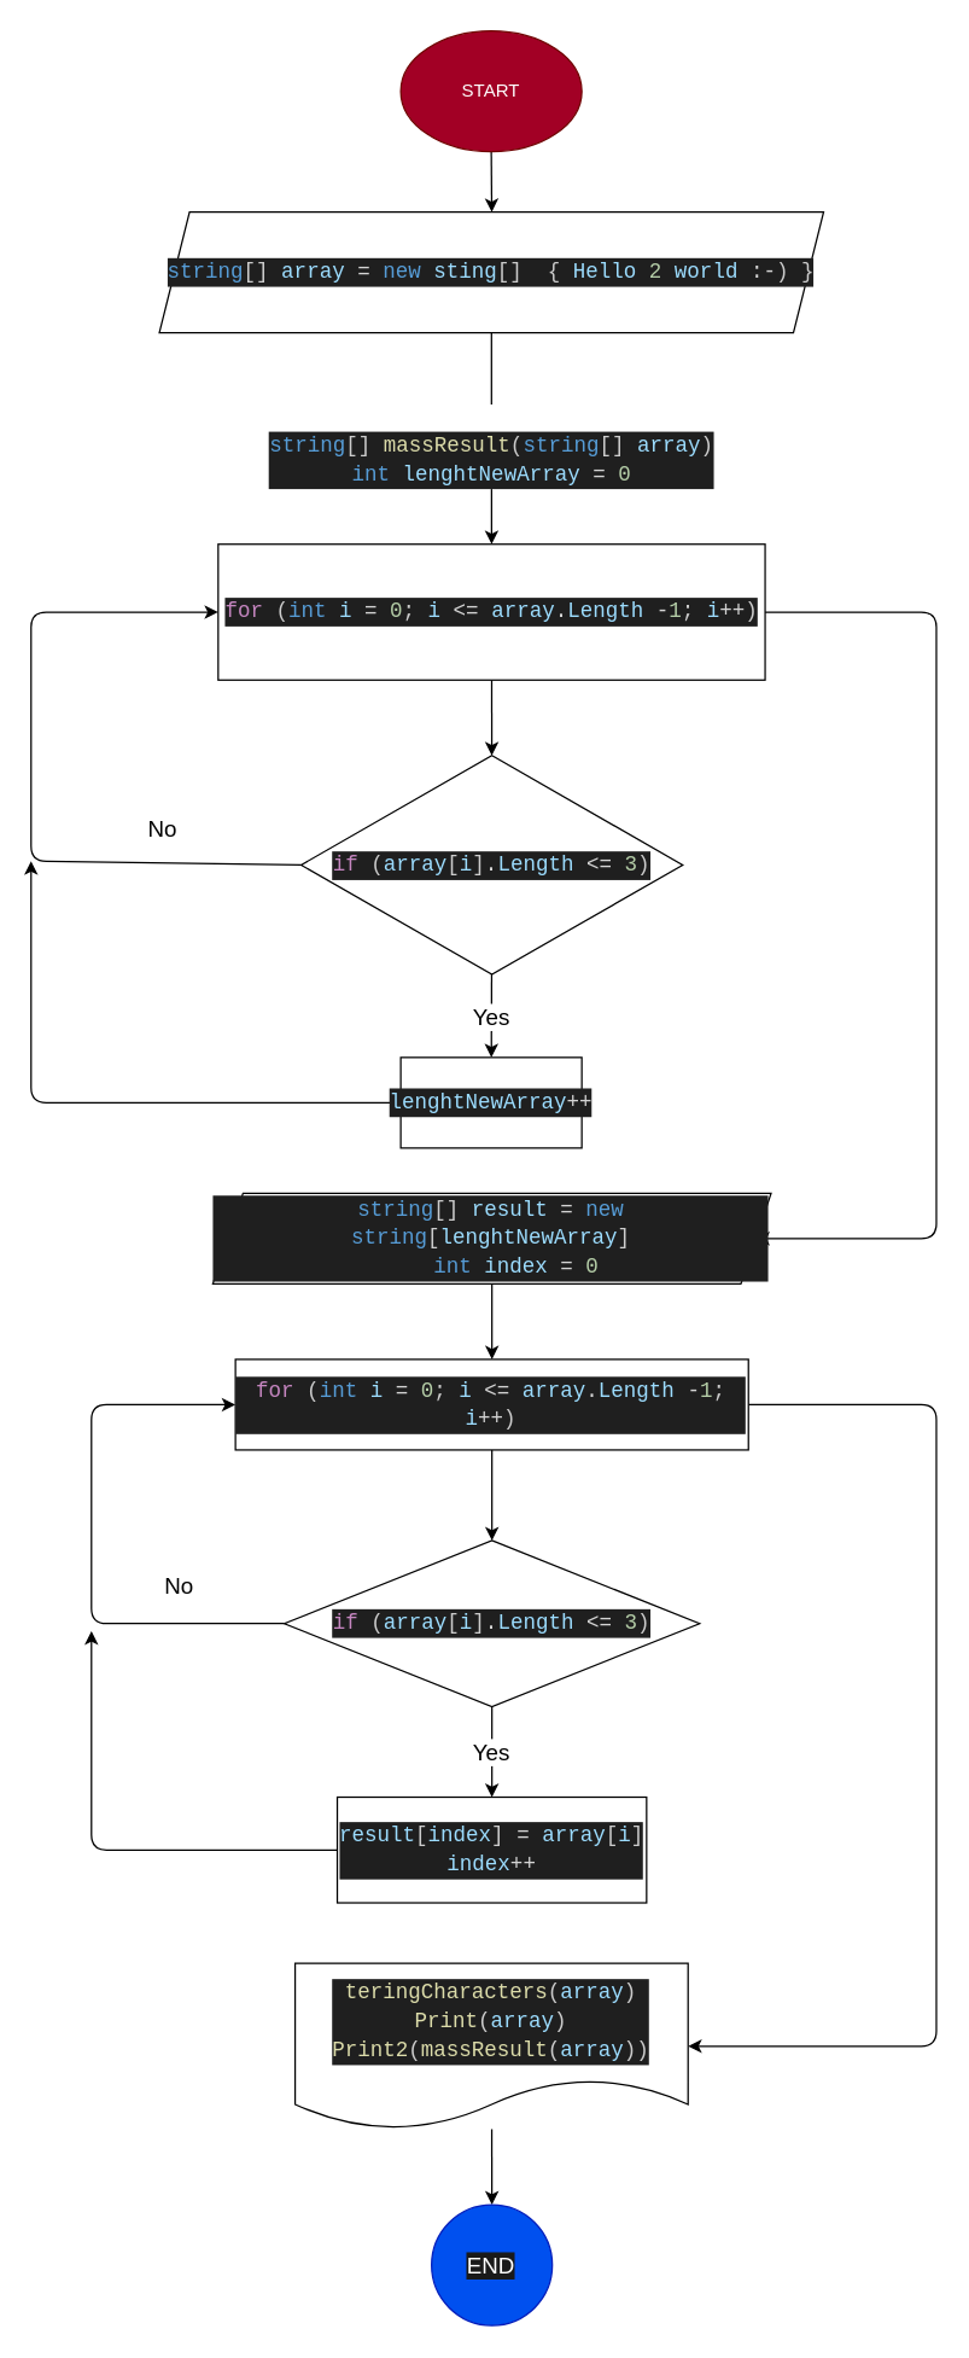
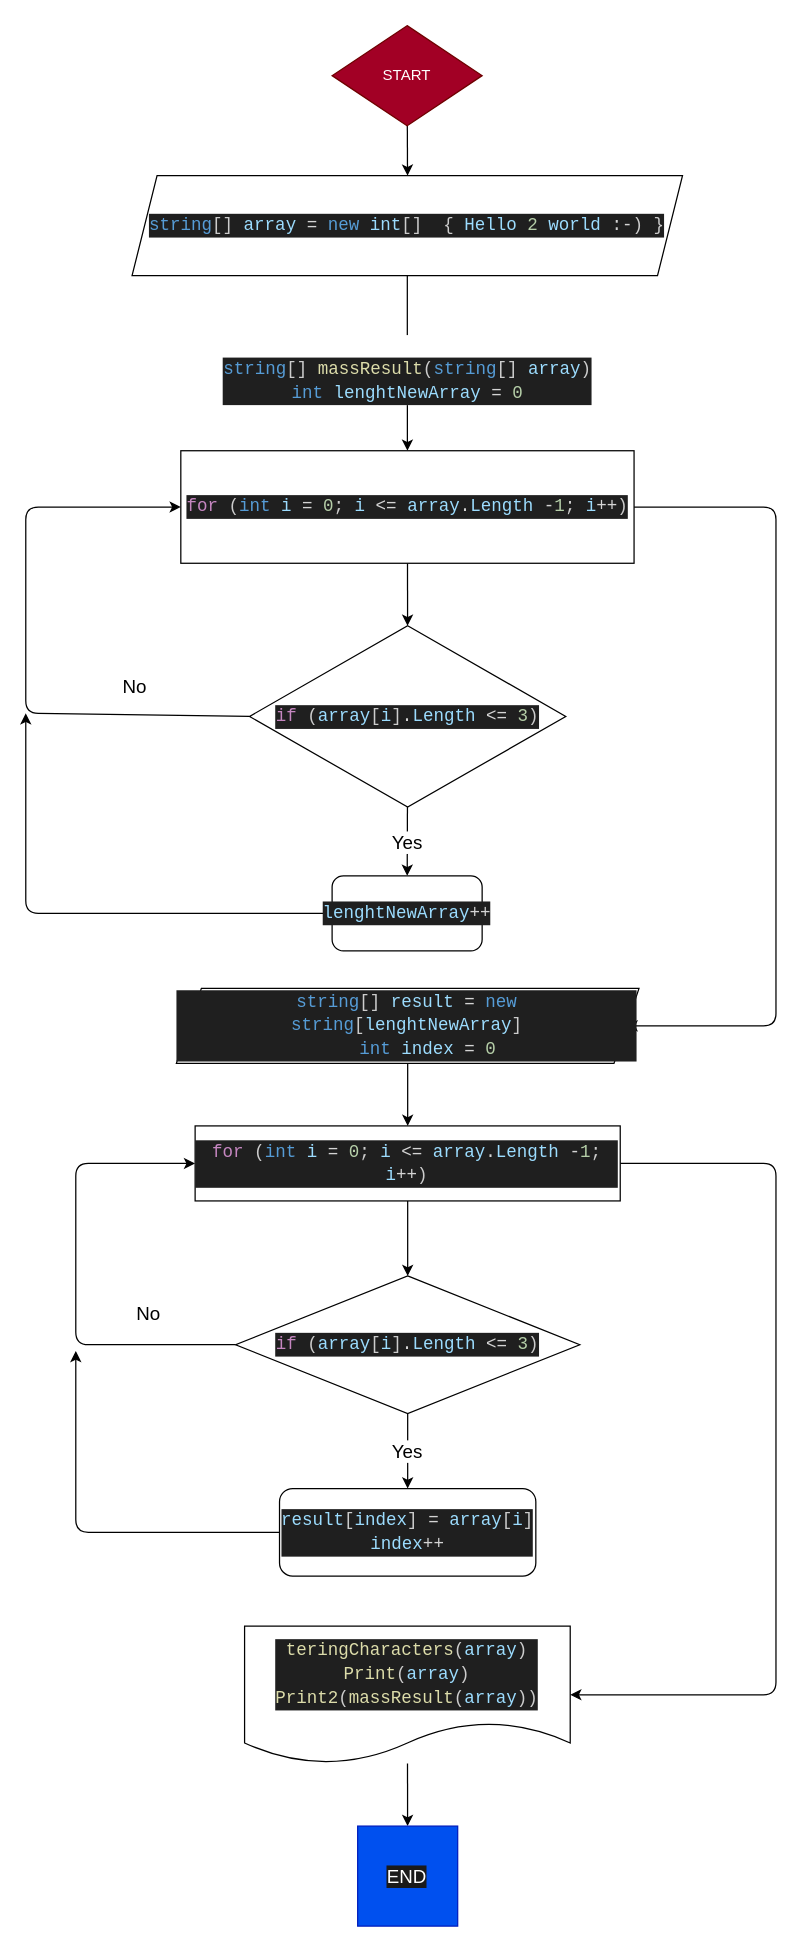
  <mxCell id="0" />
  <mxCell id="1" parent="0" />
  <mxCell id="2" style="edgeStyle=none;html=1;" edge="1" parent="1" source="3"><mxGeometry relative="1" as="geometry"><mxPoint x="325.32" y="140" as="targetPoint" /></mxGeometry></mxCell>
- <mxCell id="3" value="START" style="ellipse;whiteSpace=wrap;html=1;fillColor=#a20025;fontColor=#ffffff;strokeColor=#6F0000;" vertex="1" parent="1"><mxGeometry x="265" y="20" width="120" height="80" as="geometry" /></mxCell>
+ <mxCell id="3" value="START" style="rhombus;whiteSpace=wrap;html=1;fillColor=#a20025;fontColor=#ffffff;strokeColor=#6F0000;" vertex="1" parent="1"><mxGeometry x="265" y="20" width="120" height="80" as="geometry" /></mxCell>
  <mxCell id="4" value="&lt;br&gt;&lt;div style=&quot;background-color: rgb(31, 31, 31); font-family: Consolas, &amp;quot;Courier New&amp;quot;, monospace; font-weight: normal; font-size: 14px; line-height: 19px;&quot;&gt;&lt;div style=&quot;color: rgb(204, 204, 204);&quot;&gt;&lt;span style=&quot;color: #569cd6;&quot;&gt;string&lt;/span&gt;&lt;span style=&quot;color: #cccccc;&quot;&gt;[] &lt;/span&gt;&lt;span style=&quot;color: #dcdcaa;&quot;&gt;massResult&lt;/span&gt;&lt;span style=&quot;color: #cccccc;&quot;&gt;(&lt;/span&gt;&lt;span style=&quot;color: #569cd6;&quot;&gt;string&lt;/span&gt;&lt;span style=&quot;color: #cccccc;&quot;&gt;[] &lt;/span&gt;&lt;span style=&quot;color: #9cdcfe;&quot;&gt;array&lt;/span&gt;&lt;span style=&quot;color: #cccccc;&quot;&gt;)&lt;/span&gt;&lt;/div&gt;&lt;div style=&quot;&quot;&gt;&lt;span style=&quot;color: rgb(86, 156, 214);&quot;&gt;int&lt;/span&gt;&lt;font style=&quot;color: rgb(204, 204, 204);&quot; color=&quot;#cccccc&quot;&gt;&amp;nbsp;&lt;/font&gt;&lt;font color=&quot;#9cdcfe&quot; style=&quot;&quot;&gt;lenghtNewArray&lt;/font&gt;&lt;font style=&quot;color: rgb(204, 204, 204);&quot; color=&quot;#cccccc&quot;&gt;&amp;nbsp;&lt;/font&gt;&lt;span style=&quot;color: rgb(212, 212, 212);&quot;&gt;=&lt;/span&gt;&lt;span style=&quot;color: rgb(240, 240, 240);&quot;&gt;&amp;nbsp;&lt;/span&gt;&lt;span style=&quot;color: rgb(181, 206, 168);&quot;&gt;0&lt;/span&gt;&lt;span style=&quot;color: rgb(204, 204, 204);&quot;&gt;&lt;br&gt;&lt;/span&gt;&lt;/div&gt;&lt;/div&gt;" style="edgeStyle=none;html=1;fontSize=15;" edge="1" parent="1" source="5" target="8"><mxGeometry x="0.067" relative="1" as="geometry"><mxPoint as="offset" /></mxGeometry></mxCell>
- <mxCell id="5" value="&lt;div style=&quot;background-color: rgb(31, 31, 31); font-family: Consolas, &amp;quot;Courier New&amp;quot;, monospace; font-size: 14px; line-height: 19px;&quot;&gt;&lt;div style=&quot;color: rgb(204, 204, 204);&quot;&gt;&lt;span style=&quot;color: #569cd6;&quot;&gt;string&lt;/span&gt;[] &lt;span style=&quot;color: #9cdcfe;&quot;&gt;array&lt;/span&gt; &lt;span style=&quot;color: #d4d4d4;&quot;&gt;=&lt;/span&gt; &lt;span style=&quot;color: #569cd6;&quot;&gt;new&lt;/span&gt; &lt;span style=&quot;color: #9cdcfe;&quot;&gt;sting&lt;/span&gt;[] &amp;nbsp;{ &lt;span style=&quot;color: #9cdcfe;&quot;&gt;Hello&lt;/span&gt; &lt;span style=&quot;color: #b5cea8;&quot;&gt;2&lt;/span&gt; &lt;span style=&quot;color: #9cdcfe;&quot;&gt;world&lt;/span&gt; &lt;span style=&quot;color: #d4d4d4;&quot;&gt;:&lt;/span&gt;&lt;span style=&quot;color: #d4d4d4;&quot;&gt;-&lt;/span&gt;) }&lt;/div&gt;&lt;/div&gt;" style="shape=parallelogram;perimeter=parallelogramPerimeter;whiteSpace=wrap;html=1;fixedSize=1;" vertex="1" parent="1"><mxGeometry x="105" y="140" width="440.25" height="80" as="geometry" /></mxCell>
+ <mxCell id="5" value="&lt;div style=&quot;background-color: rgb(31, 31, 31); font-family: Consolas, &amp;quot;Courier New&amp;quot;, monospace; font-size: 14px; line-height: 19px;&quot;&gt;&lt;div style=&quot;color: rgb(204, 204, 204);&quot;&gt;&lt;span style=&quot;color: #569cd6;&quot;&gt;string&lt;/span&gt;[] &lt;span style=&quot;color: #9cdcfe;&quot;&gt;array&lt;/span&gt; &lt;span style=&quot;color: #d4d4d4;&quot;&gt;=&lt;/span&gt; &lt;span style=&quot;color: #569cd6;&quot;&gt;new&lt;/span&gt; &lt;span style=&quot;color: #9cdcfe;&quot;&gt;int&lt;/span&gt;[] &amp;nbsp;{ &lt;span style=&quot;color: #9cdcfe;&quot;&gt;Hello&lt;/span&gt; &lt;span style=&quot;color: #b5cea8;&quot;&gt;2&lt;/span&gt; &lt;span style=&quot;color: #9cdcfe;&quot;&gt;world&lt;/span&gt; &lt;span style=&quot;color: #d4d4d4;&quot;&gt;:&lt;/span&gt;&lt;span style=&quot;color: #d4d4d4;&quot;&gt;-&lt;/span&gt;) }&lt;/div&gt;&lt;/div&gt;" style="shape=parallelogram;perimeter=parallelogramPerimeter;whiteSpace=wrap;html=1;fixedSize=1;" vertex="1" parent="1"><mxGeometry x="105" y="140" width="440.25" height="80" as="geometry" /></mxCell>
  <mxCell id="6" value="" style="edgeStyle=none;html=1;" edge="1" parent="1" source="8" target="11"><mxGeometry relative="1" as="geometry" /></mxCell>
  <mxCell id="7" style="edgeStyle=none;html=1;entryX=1;entryY=0.5;entryDx=0;entryDy=0;fontSize=15;" edge="1" parent="1" source="8" target="15"><mxGeometry relative="1" as="geometry"><Array as="points"><mxPoint x="620" y="405" /><mxPoint x="620" y="820" /></Array></mxGeometry></mxCell>
  <mxCell id="8" value="&lt;div style=&quot;color: rgb(204, 204, 204); background-color: rgb(31, 31, 31); font-family: Consolas, &amp;quot;Courier New&amp;quot;, monospace; font-size: 14px; line-height: 19px;&quot;&gt;&lt;span style=&quot;color: #c586c0;&quot;&gt;for&lt;/span&gt; (&lt;span style=&quot;color: #569cd6;&quot;&gt;int&lt;/span&gt; &lt;span style=&quot;color: #9cdcfe;&quot;&gt;i&lt;/span&gt; &lt;span style=&quot;color: #d4d4d4;&quot;&gt;=&lt;/span&gt; &lt;span style=&quot;color: #b5cea8;&quot;&gt;0&lt;/span&gt;; &lt;span style=&quot;color: #9cdcfe;&quot;&gt;i&lt;/span&gt; &lt;span style=&quot;color: #d4d4d4;&quot;&gt;&amp;lt;=&lt;/span&gt; &lt;span style=&quot;color: #9cdcfe;&quot;&gt;array&lt;/span&gt;&lt;span style=&quot;color: #d4d4d4;&quot;&gt;.&lt;/span&gt;&lt;span style=&quot;color: #9cdcfe;&quot;&gt;Length&lt;/span&gt; &lt;span style=&quot;color: #d4d4d4;&quot;&gt;-&lt;/span&gt;&lt;span style=&quot;color: #b5cea8;&quot;&gt;1&lt;/span&gt;; &lt;span style=&quot;color: #9cdcfe;&quot;&gt;i&lt;/span&gt;&lt;span style=&quot;color: #d4d4d4;&quot;&gt;++&lt;/span&gt;)&lt;/div&gt;" style="whiteSpace=wrap;html=1;" vertex="1" parent="1"><mxGeometry x="144" y="360" width="362.5" height="90" as="geometry" /></mxCell>
  <mxCell id="9" value="No" style="edgeStyle=none;html=1;exitX=0;exitY=0.5;exitDx=0;exitDy=0;entryX=0;entryY=0.5;entryDx=0;entryDy=0;fontSize=15;" edge="1" parent="1" source="11" target="8"><mxGeometry x="-0.606" y="-23" relative="1" as="geometry"><Array as="points"><mxPoint x="20" y="570" /><mxPoint x="20" y="405" /></Array><mxPoint as="offset" /></mxGeometry></mxCell>
  <mxCell id="10" value="Yes" style="edgeStyle=none;html=1;fontSize=15;" edge="1" parent="1" source="11" target="13"><mxGeometry relative="1" as="geometry" /></mxCell>
  <mxCell id="11" value="&lt;div style=&quot;color: rgb(204, 204, 204); background-color: rgb(31, 31, 31); font-family: Consolas, &amp;quot;Courier New&amp;quot;, monospace; font-size: 14px; line-height: 19px;&quot;&gt;&lt;span style=&quot;color: #c586c0;&quot;&gt;if&lt;/span&gt; (&lt;span style=&quot;color: #9cdcfe;&quot;&gt;array&lt;/span&gt;[&lt;span style=&quot;color: #9cdcfe;&quot;&gt;i&lt;/span&gt;]&lt;span style=&quot;color: #d4d4d4;&quot;&gt;.&lt;/span&gt;&lt;span style=&quot;color: #9cdcfe;&quot;&gt;Length&lt;/span&gt; &lt;span style=&quot;color: #d4d4d4;&quot;&gt;&amp;lt;=&lt;/span&gt; &lt;span style=&quot;color: #b5cea8;&quot;&gt;3&lt;/span&gt;)&lt;/div&gt;" style="rhombus;whiteSpace=wrap;html=1;" vertex="1" parent="1"><mxGeometry x="199" y="500" width="252.88" height="145" as="geometry" /></mxCell>
  <mxCell id="12" style="edgeStyle=none;html=1;fontSize=15;" edge="1" parent="1" source="13"><mxGeometry relative="1" as="geometry"><mxPoint x="20" y="570" as="targetPoint" /><Array as="points"><mxPoint x="20" y="730" /></Array></mxGeometry></mxCell>
- <mxCell id="13" value="&lt;div style=&quot;color: rgb(204, 204, 204); background-color: rgb(31, 31, 31); font-family: Consolas, &amp;quot;Courier New&amp;quot;, monospace; font-size: 14px; line-height: 19px;&quot;&gt;&lt;span style=&quot;color: #9cdcfe;&quot;&gt;lenghtNewArray&lt;/span&gt;&lt;span style=&quot;color: #d4d4d4;&quot;&gt;++&lt;/span&gt;&lt;/div&gt;" style="whiteSpace=wrap;html=1;" vertex="1" parent="1"><mxGeometry x="265" y="700" width="120" height="60" as="geometry" /></mxCell>
+ <mxCell id="13" value="&lt;div style=&quot;color: rgb(204, 204, 204); background-color: rgb(31, 31, 31); font-family: Consolas, &amp;quot;Courier New&amp;quot;, monospace; font-size: 14px; line-height: 19px;&quot;&gt;&lt;span style=&quot;color: #9cdcfe;&quot;&gt;lenghtNewArray&lt;/span&gt;&lt;span style=&quot;color: #d4d4d4;&quot;&gt;++&lt;/span&gt;&lt;/div&gt;" style="whiteSpace=wrap;html=1;rounded=1;" vertex="1" parent="1"><mxGeometry x="265" y="700" width="120" height="60" as="geometry" /></mxCell>
  <mxCell id="14" value="" style="edgeStyle=none;html=1;fontSize=15;" edge="1" parent="1" source="15" target="18"><mxGeometry relative="1" as="geometry" /></mxCell>
  <mxCell id="15" value="&lt;div style=&quot;background-color: rgb(31, 31, 31); font-family: Consolas, &amp;quot;Courier New&amp;quot;, monospace; font-size: 14px; line-height: 19px;&quot;&gt;&lt;div style=&quot;&quot;&gt;&lt;span style=&quot;color: rgb(86, 156, 214);&quot;&gt;string&lt;/span&gt;&lt;font color=&quot;#cccccc&quot;&gt;[] &lt;/font&gt;&lt;span style=&quot;color: rgb(156, 220, 254);&quot;&gt;result&lt;/span&gt; &lt;span style=&quot;color: rgb(212, 212, 212);&quot;&gt;=&lt;/span&gt; &lt;span style=&quot;color: rgb(86, 156, 214);&quot;&gt;new&lt;/span&gt; &lt;span style=&quot;color: rgb(86, 156, 214);&quot;&gt;string&lt;/span&gt;&lt;font color=&quot;#cccccc&quot;&gt;[&lt;/font&gt;&lt;font color=&quot;#9cdcfe&quot;&gt;lenghtNewArray&lt;/font&gt;&lt;font color=&quot;#cccccc&quot;&gt;]&lt;/font&gt;&lt;/div&gt;&lt;div style=&quot;color: rgb(204, 204, 204);&quot;&gt;&amp;nbsp; &amp;nbsp; &lt;span style=&quot;color: #569cd6;&quot;&gt;int&lt;/span&gt; &lt;span style=&quot;color: #9cdcfe;&quot;&gt;index&lt;/span&gt; &lt;span style=&quot;color: #d4d4d4;&quot;&gt;=&lt;/span&gt; &lt;span style=&quot;color: #b5cea8;&quot;&gt;0&lt;/span&gt;&lt;/div&gt;&lt;/div&gt;" style="shape=parallelogram;perimeter=parallelogramPerimeter;whiteSpace=wrap;html=1;fixedSize=1;labelBackgroundColor=#1A1A1A;fontSize=15;" vertex="1" parent="1"><mxGeometry x="140.44" y="790" width="370" height="60" as="geometry" /></mxCell>
  <mxCell id="16" value="" style="edgeStyle=none;html=1;fontSize=15;" edge="1" parent="1" source="18" target="21"><mxGeometry relative="1" as="geometry" /></mxCell>
  <mxCell id="17" style="edgeStyle=none;html=1;entryX=1;entryY=0.5;entryDx=0;entryDy=0;fontSize=15;" edge="1" parent="1" source="18" target="25"><mxGeometry relative="1" as="geometry"><Array as="points"><mxPoint x="620" y="930" /><mxPoint x="620" y="1355" /></Array></mxGeometry></mxCell>
  <mxCell id="18" value="&lt;div style=&quot;color: rgb(204, 204, 204); background-color: rgb(31, 31, 31); font-family: Consolas, &amp;quot;Courier New&amp;quot;, monospace; font-size: 14px; line-height: 19px;&quot;&gt;&lt;span style=&quot;color: #c586c0;&quot;&gt;for&lt;/span&gt; (&lt;span style=&quot;color: #569cd6;&quot;&gt;int&lt;/span&gt; &lt;span style=&quot;color: #9cdcfe;&quot;&gt;i&lt;/span&gt; &lt;span style=&quot;color: #d4d4d4;&quot;&gt;=&lt;/span&gt; &lt;span style=&quot;color: #b5cea8;&quot;&gt;0&lt;/span&gt;; &lt;span style=&quot;color: #9cdcfe;&quot;&gt;i&lt;/span&gt; &lt;span style=&quot;color: #d4d4d4;&quot;&gt;&amp;lt;=&lt;/span&gt; &lt;span style=&quot;color: #9cdcfe;&quot;&gt;array&lt;/span&gt;&lt;span style=&quot;color: #d4d4d4;&quot;&gt;.&lt;/span&gt;&lt;span style=&quot;color: #9cdcfe;&quot;&gt;Length&lt;/span&gt; &lt;span style=&quot;color: #d4d4d4;&quot;&gt;-&lt;/span&gt;&lt;span style=&quot;color: #b5cea8;&quot;&gt;1&lt;/span&gt;; &lt;span style=&quot;color: #9cdcfe;&quot;&gt;i&lt;/span&gt;&lt;span style=&quot;color: #d4d4d4;&quot;&gt;++&lt;/span&gt;)&lt;/div&gt;" style="whiteSpace=wrap;html=1;fontSize=15;labelBackgroundColor=#1A1A1A;" vertex="1" parent="1"><mxGeometry x="155.44" y="900" width="340" height="60" as="geometry" /></mxCell>
  <mxCell id="19" value="Yes" style="edgeStyle=none;html=1;fontSize=15;" edge="1" parent="1" source="21" target="23"><mxGeometry relative="1" as="geometry" /></mxCell>
  <mxCell id="20" value="No" style="edgeStyle=none;html=1;entryX=0;entryY=0.5;entryDx=0;entryDy=0;fontSize=15;" edge="1" parent="1" source="21" target="18"><mxGeometry x="-0.622" y="-25" relative="1" as="geometry"><Array as="points"><mxPoint x="60" y="1075" /><mxPoint x="60" y="930" /></Array><mxPoint as="offset" /></mxGeometry></mxCell>
  <mxCell id="21" value="&lt;div style=&quot;color: rgb(204, 204, 204); background-color: rgb(31, 31, 31); font-family: Consolas, &amp;quot;Courier New&amp;quot;, monospace; font-size: 14px; line-height: 19px;&quot;&gt;&lt;span style=&quot;color: #c586c0;&quot;&gt;if&lt;/span&gt; (&lt;span style=&quot;color: #9cdcfe;&quot;&gt;array&lt;/span&gt;[&lt;span style=&quot;color: #9cdcfe;&quot;&gt;i&lt;/span&gt;]&lt;span style=&quot;color: #d4d4d4;&quot;&gt;.&lt;/span&gt;&lt;span style=&quot;color: #9cdcfe;&quot;&gt;Length&lt;/span&gt; &lt;span style=&quot;color: #d4d4d4;&quot;&gt;&amp;lt;=&lt;/span&gt; &lt;span style=&quot;color: #b5cea8;&quot;&gt;3&lt;/span&gt;)&lt;/div&gt;" style="rhombus;whiteSpace=wrap;html=1;fontSize=15;labelBackgroundColor=#1A1A1A;" vertex="1" parent="1"><mxGeometry x="187.82" y="1020" width="275.25" height="110" as="geometry" /></mxCell>
  <mxCell id="22" style="edgeStyle=none;html=1;fontSize=15;" edge="1" parent="1" source="23"><mxGeometry relative="1" as="geometry"><mxPoint x="60" y="1080" as="targetPoint" /><Array as="points"><mxPoint x="60" y="1225" /></Array></mxGeometry></mxCell>
- <mxCell id="23" value="&lt;div style=&quot;background-color: rgb(31, 31, 31); font-family: Consolas, &amp;quot;Courier New&amp;quot;, monospace; font-size: 14px; line-height: 19px;&quot;&gt;&lt;div style=&quot;&quot;&gt;&lt;span style=&quot;color: rgb(156, 220, 254);&quot;&gt;result&lt;/span&gt;&lt;font color=&quot;#cccccc&quot;&gt;[&lt;/font&gt;&lt;font color=&quot;#9cdcfe&quot;&gt;index&lt;/font&gt;&lt;font color=&quot;#cccccc&quot;&gt;] &lt;/font&gt;&lt;span style=&quot;color: rgb(212, 212, 212);&quot;&gt;=&lt;/span&gt; &lt;span style=&quot;color: rgb(156, 220, 254);&quot;&gt;array&lt;/span&gt;&lt;font color=&quot;#cccccc&quot;&gt;[&lt;/font&gt;&lt;span style=&quot;color: rgb(156, 220, 254);&quot;&gt;i&lt;/span&gt;&lt;font color=&quot;#cccccc&quot;&gt;]&lt;/font&gt;&lt;/div&gt;&lt;div style=&quot;color: rgb(204, 204, 204);&quot;&gt;&lt;span style=&quot;color: rgb(156, 220, 254);&quot;&gt;index&lt;/span&gt;&lt;span style=&quot;color: rgb(212, 212, 212);&quot;&gt;++&lt;/span&gt;&lt;/div&gt;&lt;/div&gt;" style="whiteSpace=wrap;html=1;fontSize=15;labelBackgroundColor=#1A1A1A;align=center;" vertex="1" parent="1"><mxGeometry x="222.94" y="1190" width="205" height="70" as="geometry" /></mxCell>
+ <mxCell id="23" value="&lt;div style=&quot;background-color: rgb(31, 31, 31); font-family: Consolas, &amp;quot;Courier New&amp;quot;, monospace; font-size: 14px; line-height: 19px;&quot;&gt;&lt;div style=&quot;&quot;&gt;&lt;span style=&quot;color: rgb(156, 220, 254);&quot;&gt;result&lt;/span&gt;&lt;font color=&quot;#cccccc&quot;&gt;[&lt;/font&gt;&lt;font color=&quot;#9cdcfe&quot;&gt;index&lt;/font&gt;&lt;font color=&quot;#cccccc&quot;&gt;] &lt;/font&gt;&lt;span style=&quot;color: rgb(212, 212, 212);&quot;&gt;=&lt;/span&gt; &lt;span style=&quot;color: rgb(156, 220, 254);&quot;&gt;array&lt;/span&gt;&lt;font color=&quot;#cccccc&quot;&gt;[&lt;/font&gt;&lt;span style=&quot;color: rgb(156, 220, 254);&quot;&gt;i&lt;/span&gt;&lt;font color=&quot;#cccccc&quot;&gt;]&lt;/font&gt;&lt;/div&gt;&lt;div style=&quot;color: rgb(204, 204, 204);&quot;&gt;&lt;span style=&quot;color: rgb(156, 220, 254);&quot;&gt;index&lt;/span&gt;&lt;span style=&quot;color: rgb(212, 212, 212);&quot;&gt;++&lt;/span&gt;&lt;/div&gt;&lt;/div&gt;" style="whiteSpace=wrap;html=1;fontSize=15;labelBackgroundColor=#1A1A1A;align=center;rounded=1;" vertex="1" parent="1"><mxGeometry x="222.94" y="1190" width="205" height="70" as="geometry" /></mxCell>
  <mxCell id="24" value="" style="edgeStyle=none;html=1;fontSize=15;" edge="1" parent="1" source="25" target="26"><mxGeometry relative="1" as="geometry" /></mxCell>
  <mxCell id="25" value="&lt;div style=&quot;color: rgb(204, 204, 204); background-color: rgb(31, 31, 31); font-family: Consolas, &amp;quot;Courier New&amp;quot;, monospace; font-size: 14px; line-height: 19px;&quot;&gt;&lt;div&gt;&lt;span style=&quot;color: rgb(220, 220, 170);&quot;&gt;teringСharacters&lt;/span&gt;(&lt;span style=&quot;color: #9cdcfe;&quot;&gt;array&lt;/span&gt;)&lt;/div&gt;&lt;div&gt;&lt;span style=&quot;color: #dcdcaa;&quot;&gt;Print&lt;/span&gt;(&lt;span style=&quot;color: #9cdcfe;&quot;&gt;array&lt;/span&gt;)&lt;/div&gt;&lt;div&gt;&lt;span style=&quot;color: #dcdcaa;&quot;&gt;Print2&lt;/span&gt;(&lt;span style=&quot;color: #dcdcaa;&quot;&gt;massResult&lt;/span&gt;(&lt;span style=&quot;color: #9cdcfe;&quot;&gt;array&lt;/span&gt;))&lt;/div&gt;&lt;/div&gt;" style="shape=document;whiteSpace=wrap;html=1;boundedLbl=1;labelBackgroundColor=#1A1A1A;fontSize=15;" vertex="1" parent="1"><mxGeometry x="195" y="1300" width="260.44" height="110" as="geometry" /></mxCell>
- <mxCell id="26" value="END" style="ellipse;whiteSpace=wrap;html=1;fontSize=15;labelBackgroundColor=#1A1A1A;fillColor=#0050ef;fontColor=#ffffff;strokeColor=#001DBC;" vertex="1" parent="1"><mxGeometry x="285.44" y="1460" width="80" height="80" as="geometry" /></mxCell>
+ <mxCell id="26" value="END" style="whiteSpace=wrap;html=1;fontSize=15;labelBackgroundColor=#1A1A1A;fillColor=#0050ef;fontColor=#ffffff;strokeColor=#001DBC;rounded=0;" vertex="1" parent="1"><mxGeometry x="285.44" y="1460" width="80" height="80" as="geometry" /></mxCell>
